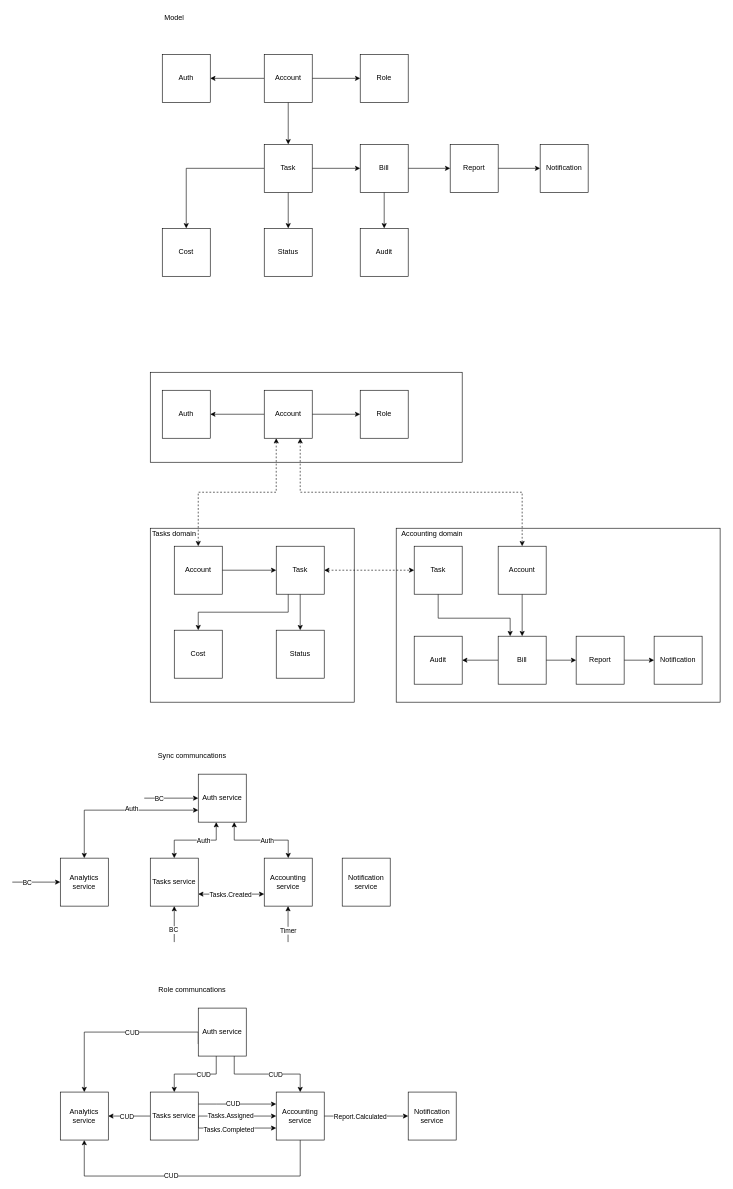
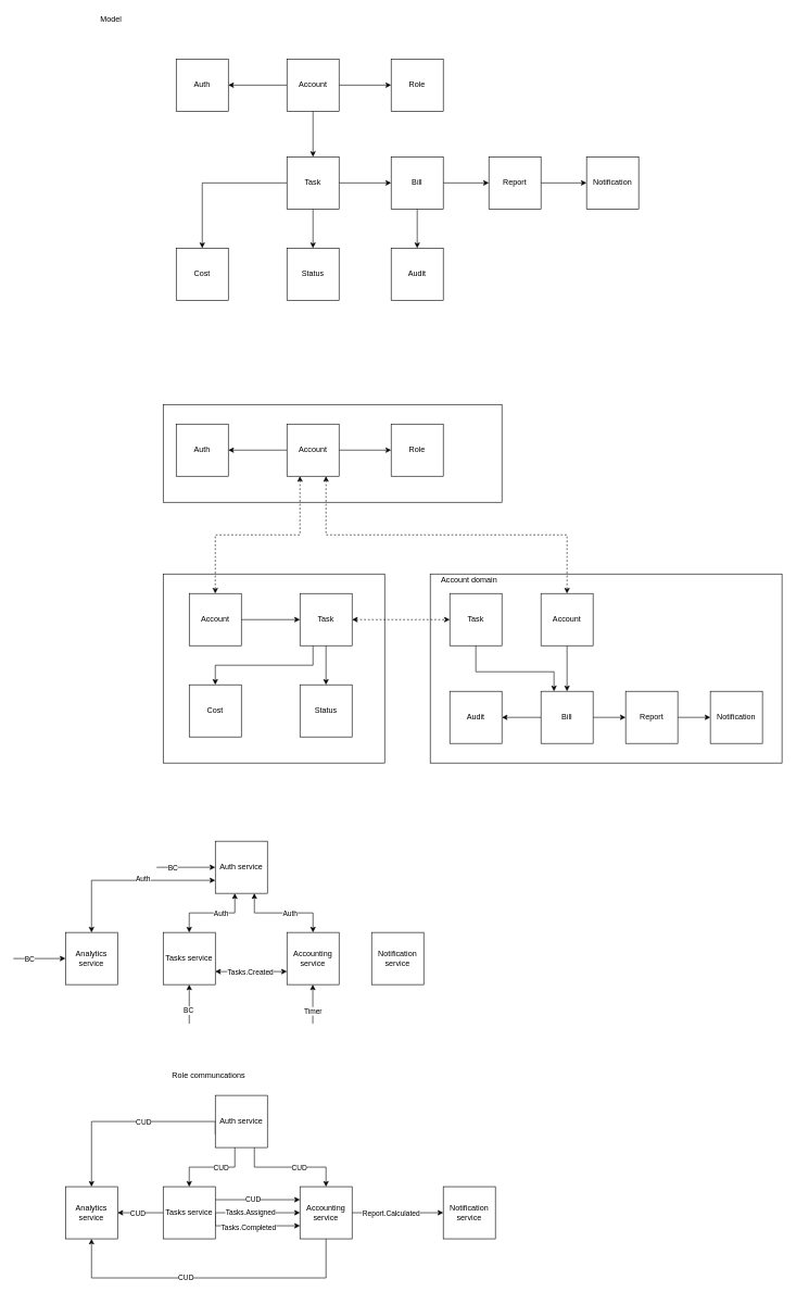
  <mxCell id="0" />
  <mxCell id="1" parent="0" />
  <mxCell id="2" value="Auth" style="whiteSpace=wrap;html=1;aspect=fixed;" parent="1" vertex="1"><mxGeometry x="270" y="90" width="80" height="80" as="geometry" /></mxCell>
  <mxCell id="3" style="edgeStyle=orthogonalEdgeStyle;rounded=0;orthogonalLoop=1;jettySize=auto;html=1;entryX=1;entryY=0.5;entryDx=0;entryDy=0;" parent="1" source="6" target="2" edge="1"><mxGeometry relative="1" as="geometry" /></mxCell>
  <mxCell id="4" style="edgeStyle=orthogonalEdgeStyle;rounded=0;orthogonalLoop=1;jettySize=auto;html=1;entryX=0;entryY=0.5;entryDx=0;entryDy=0;" parent="1" source="6" target="7" edge="1"><mxGeometry relative="1" as="geometry" /></mxCell>
  <mxCell id="5" style="edgeStyle=orthogonalEdgeStyle;rounded=0;orthogonalLoop=1;jettySize=auto;html=1;entryX=0.5;entryY=0;entryDx=0;entryDy=0;" parent="1" source="6" target="11" edge="1"><mxGeometry relative="1" as="geometry" /></mxCell>
  <mxCell id="6" value="Account" style="whiteSpace=wrap;html=1;aspect=fixed;" parent="1" vertex="1"><mxGeometry x="440" y="90" width="80" height="80" as="geometry" /></mxCell>
  <mxCell id="7" value="Role" style="whiteSpace=wrap;html=1;aspect=fixed;" parent="1" vertex="1"><mxGeometry x="600" y="90" width="80" height="80" as="geometry" /></mxCell>
  <mxCell id="8" style="edgeStyle=orthogonalEdgeStyle;rounded=0;orthogonalLoop=1;jettySize=auto;html=1;entryX=0.5;entryY=0;entryDx=0;entryDy=0;" parent="1" source="11" target="12" edge="1"><mxGeometry relative="1" as="geometry" /></mxCell>
  <mxCell id="9" style="edgeStyle=orthogonalEdgeStyle;rounded=0;orthogonalLoop=1;jettySize=auto;html=1;entryX=0.5;entryY=0;entryDx=0;entryDy=0;" parent="1" source="11" target="13" edge="1"><mxGeometry relative="1" as="geometry" /></mxCell>
  <mxCell id="10" style="edgeStyle=orthogonalEdgeStyle;rounded=0;orthogonalLoop=1;jettySize=auto;html=1;entryX=0;entryY=0.5;entryDx=0;entryDy=0;" parent="1" source="11" target="16" edge="1"><mxGeometry relative="1" as="geometry" /></mxCell>
  <mxCell id="11" value="Task" style="whiteSpace=wrap;html=1;aspect=fixed;" parent="1" vertex="1"><mxGeometry x="440" y="240" width="80" height="80" as="geometry" /></mxCell>
  <mxCell id="12" value="Status" style="whiteSpace=wrap;html=1;aspect=fixed;" parent="1" vertex="1"><mxGeometry x="440" y="380" width="80" height="80" as="geometry" /></mxCell>
  <mxCell id="13" value="Cost" style="whiteSpace=wrap;html=1;aspect=fixed;" parent="1" vertex="1"><mxGeometry x="270" y="380" width="80" height="80" as="geometry" /></mxCell>
  <mxCell id="14" style="edgeStyle=orthogonalEdgeStyle;rounded=0;orthogonalLoop=1;jettySize=auto;html=1;entryX=0.5;entryY=0;entryDx=0;entryDy=0;" parent="1" source="16" target="17" edge="1"><mxGeometry relative="1" as="geometry" /></mxCell>
  <mxCell id="15" style="edgeStyle=orthogonalEdgeStyle;rounded=0;orthogonalLoop=1;jettySize=auto;html=1;entryX=0;entryY=0.5;entryDx=0;entryDy=0;" parent="1" source="16" target="19" edge="1"><mxGeometry relative="1" as="geometry" /></mxCell>
  <mxCell id="16" value="Bill" style="whiteSpace=wrap;html=1;aspect=fixed;" parent="1" vertex="1"><mxGeometry x="600" y="240" width="80" height="80" as="geometry" /></mxCell>
  <mxCell id="17" value="Audit" style="whiteSpace=wrap;html=1;aspect=fixed;" parent="1" vertex="1"><mxGeometry x="600" y="380" width="80" height="80" as="geometry" /></mxCell>
  <mxCell id="18" style="edgeStyle=orthogonalEdgeStyle;rounded=0;orthogonalLoop=1;jettySize=auto;html=1;entryX=0;entryY=0.5;entryDx=0;entryDy=0;" parent="1" source="19" target="20" edge="1"><mxGeometry relative="1" as="geometry" /></mxCell>
  <mxCell id="19" value="Report" style="whiteSpace=wrap;html=1;aspect=fixed;" parent="1" vertex="1"><mxGeometry x="750" y="240" width="80" height="80" as="geometry" /></mxCell>
  <mxCell id="20" value="Notification" style="whiteSpace=wrap;html=1;aspect=fixed;" parent="1" vertex="1"><mxGeometry x="900" y="240" width="80" height="80" as="geometry" /></mxCell>
  <mxCell id="21" value="" style="rounded=0;whiteSpace=wrap;html=1;" parent="1" vertex="1"><mxGeometry x="250" y="620" width="520" height="150" as="geometry" /></mxCell>
  <mxCell id="22" value="Auth" style="whiteSpace=wrap;html=1;aspect=fixed;" parent="1" vertex="1"><mxGeometry x="270" y="650" width="80" height="80" as="geometry" /></mxCell>
  <mxCell id="23" style="edgeStyle=orthogonalEdgeStyle;rounded=0;orthogonalLoop=1;jettySize=auto;html=1;entryX=1;entryY=0.5;entryDx=0;entryDy=0;" parent="1" source="25" target="22" edge="1"><mxGeometry relative="1" as="geometry" /></mxCell>
  <mxCell id="24" style="edgeStyle=orthogonalEdgeStyle;rounded=0;orthogonalLoop=1;jettySize=auto;html=1;entryX=0;entryY=0.5;entryDx=0;entryDy=0;" parent="1" source="25" target="26" edge="1"><mxGeometry relative="1" as="geometry" /></mxCell>
  <mxCell id="25" value="Account" style="whiteSpace=wrap;html=1;aspect=fixed;" parent="1" vertex="1"><mxGeometry x="440" y="650" width="80" height="80" as="geometry" /></mxCell>
  <mxCell id="26" value="Role" style="whiteSpace=wrap;html=1;aspect=fixed;" parent="1" vertex="1"><mxGeometry x="600" y="650" width="80" height="80" as="geometry" /></mxCell>
  <mxCell id="27" value="" style="rounded=0;whiteSpace=wrap;html=1;" parent="1" vertex="1"><mxGeometry x="250" y="880" width="340" height="290" as="geometry" /></mxCell>
  <mxCell id="28" style="edgeStyle=orthogonalEdgeStyle;rounded=0;orthogonalLoop=1;jettySize=auto;html=1;entryX=0;entryY=0.5;entryDx=0;entryDy=0;" parent="1" source="29" target="34" edge="1"><mxGeometry relative="1" as="geometry" /></mxCell>
  <mxCell id="29" value="Account" style="whiteSpace=wrap;html=1;aspect=fixed;" parent="1" vertex="1"><mxGeometry x="290" y="910" width="80" height="80" as="geometry" /></mxCell>
  <mxCell id="30" style="edgeStyle=orthogonalEdgeStyle;rounded=0;orthogonalLoop=1;jettySize=auto;html=1;entryX=0.5;entryY=0;entryDx=0;entryDy=0;" parent="1" source="34" target="32" edge="1"><mxGeometry relative="1" as="geometry" /></mxCell>
  <mxCell id="31" style="edgeStyle=orthogonalEdgeStyle;rounded=0;orthogonalLoop=1;jettySize=auto;html=1;entryX=0.5;entryY=0;entryDx=0;entryDy=0;" parent="1" source="34" target="33" edge="1"><mxGeometry relative="1" as="geometry"><Array as="points"><mxPoint x="480" y="1020" /><mxPoint x="330" y="1020" /></Array></mxGeometry></mxCell>
  <mxCell id="32" value="Status" style="whiteSpace=wrap;html=1;aspect=fixed;" parent="1" vertex="1"><mxGeometry x="460" y="1050" width="80" height="80" as="geometry" /></mxCell>
  <mxCell id="33" value="Cost" style="whiteSpace=wrap;html=1;aspect=fixed;" parent="1" vertex="1"><mxGeometry x="290" y="1050" width="80" height="80" as="geometry" /></mxCell>
  <mxCell id="34" value="Task" style="whiteSpace=wrap;html=1;aspect=fixed;" parent="1" vertex="1"><mxGeometry x="460" y="910" width="80" height="80" as="geometry" /></mxCell>
  <mxCell id="35" value="" style="rounded=0;whiteSpace=wrap;html=1;" parent="1" vertex="1"><mxGeometry x="660" y="880" width="540" height="290" as="geometry" /></mxCell>
  <mxCell id="36" style="edgeStyle=orthogonalEdgeStyle;rounded=0;orthogonalLoop=1;jettySize=auto;html=1;entryX=1;entryY=0.5;entryDx=0;entryDy=0;" parent="1" source="38" target="39" edge="1"><mxGeometry relative="1" as="geometry" /></mxCell>
  <mxCell id="37" style="edgeStyle=orthogonalEdgeStyle;rounded=0;orthogonalLoop=1;jettySize=auto;html=1;entryX=0;entryY=0.5;entryDx=0;entryDy=0;" parent="1" source="38" target="41" edge="1"><mxGeometry relative="1" as="geometry" /></mxCell>
  <mxCell id="38" value="Bill" style="whiteSpace=wrap;html=1;aspect=fixed;" parent="1" vertex="1"><mxGeometry x="830" y="1060" width="80" height="80" as="geometry" /></mxCell>
  <mxCell id="39" value="Audit" style="whiteSpace=wrap;html=1;aspect=fixed;" parent="1" vertex="1"><mxGeometry x="690" y="1060" width="80" height="80" as="geometry" /></mxCell>
  <mxCell id="40" style="edgeStyle=orthogonalEdgeStyle;rounded=0;orthogonalLoop=1;jettySize=auto;html=1;entryX=0;entryY=0.5;entryDx=0;entryDy=0;" parent="1" source="41" target="42" edge="1"><mxGeometry relative="1" as="geometry" /></mxCell>
  <mxCell id="41" value="Report" style="whiteSpace=wrap;html=1;aspect=fixed;" parent="1" vertex="1"><mxGeometry x="960" y="1060" width="80" height="80" as="geometry" /></mxCell>
  <mxCell id="42" value="Notification" style="whiteSpace=wrap;html=1;aspect=fixed;" parent="1" vertex="1"><mxGeometry x="1090" y="1060" width="80" height="80" as="geometry" /></mxCell>
  <mxCell id="43" style="edgeStyle=orthogonalEdgeStyle;rounded=0;orthogonalLoop=1;jettySize=auto;html=1;entryX=0.5;entryY=0;entryDx=0;entryDy=0;dashed=1;startArrow=classic;startFill=1;" parent="1" source="25" target="29" edge="1"><mxGeometry relative="1" as="geometry"><Array as="points"><mxPoint x="460" y="820" /><mxPoint x="330" y="820" /></Array></mxGeometry></mxCell>
  <mxCell id="44" style="edgeStyle=orthogonalEdgeStyle;rounded=0;orthogonalLoop=1;jettySize=auto;html=1;startArrow=none;startFill=0;" parent="1" source="45" edge="1"><mxGeometry relative="1" as="geometry"><mxPoint x="850" y="1060" as="targetPoint" /><Array as="points"><mxPoint x="730" y="1030" /><mxPoint x="850" y="1030" /></Array></mxGeometry></mxCell>
  <mxCell id="45" value="Task" style="whiteSpace=wrap;html=1;aspect=fixed;" parent="1" vertex="1"><mxGeometry x="690" y="910" width="80" height="80" as="geometry" /></mxCell>
  <mxCell id="46" style="edgeStyle=orthogonalEdgeStyle;rounded=0;orthogonalLoop=1;jettySize=auto;html=1;startArrow=classic;startFill=1;dashed=1;" parent="1" source="34" target="45" edge="1"><mxGeometry relative="1" as="geometry" /></mxCell>
  <mxCell id="47" style="edgeStyle=orthogonalEdgeStyle;rounded=0;orthogonalLoop=1;jettySize=auto;html=1;entryX=0.5;entryY=0;entryDx=0;entryDy=0;startArrow=none;startFill=0;" parent="1" source="48" target="38" edge="1"><mxGeometry relative="1" as="geometry" /></mxCell>
  <mxCell id="48" value="Account" style="whiteSpace=wrap;html=1;aspect=fixed;" parent="1" vertex="1"><mxGeometry x="830" y="910" width="80" height="80" as="geometry" /></mxCell>
  <mxCell id="49" style="edgeStyle=orthogonalEdgeStyle;rounded=0;orthogonalLoop=1;jettySize=auto;html=1;startArrow=classic;startFill=1;dashed=1;" parent="1" source="25" target="48" edge="1"><mxGeometry relative="1" as="geometry"><Array as="points"><mxPoint x="500" y="820" /><mxPoint x="870" y="820" /></Array></mxGeometry></mxCell>
- <mxCell id="50" value="Tasks domain" style="text;html=1;strokeColor=none;fillColor=none;align=center;verticalAlign=middle;whiteSpace=wrap;rounded=0;" parent="1" vertex="1"><mxGeometry x="250" y="880" width="80" height="20" as="geometry" /></mxCell>
- <mxCell id="51" value="Accounting domain" style="text;html=1;strokeColor=none;fillColor=none;align=center;verticalAlign=middle;whiteSpace=wrap;rounded=0;" parent="1" vertex="1"><mxGeometry x="660" y="880" width="120" height="20" as="geometry" /></mxCell>
+ <mxCell id="51" value="Account domain" style="text;html=1;strokeColor=none;fillColor=none;align=center;verticalAlign=middle;whiteSpace=wrap;rounded=0;" parent="1" vertex="1"><mxGeometry x="660" y="880" width="120" height="20" as="geometry" /></mxCell>
  <mxCell id="52" style="edgeStyle=orthogonalEdgeStyle;rounded=0;orthogonalLoop=1;jettySize=auto;html=1;startArrow=classic;startFill=1;" parent="1" source="56" target="59" edge="1"><mxGeometry relative="1" as="geometry"><Array as="points"><mxPoint x="360" y="1400" /><mxPoint x="290" y="1400" /></Array></mxGeometry></mxCell>
  <mxCell id="53" value="Auth" style="edgeLabel;html=1;align=center;verticalAlign=middle;resizable=0;points=[];" parent="52" vertex="1" connectable="0"><mxGeometry x="-0.201" relative="1" as="geometry"><mxPoint as="offset" /></mxGeometry></mxCell>
  <mxCell id="54" style="edgeStyle=orthogonalEdgeStyle;rounded=0;orthogonalLoop=1;jettySize=auto;html=1;startArrow=classic;startFill=1;exitX=0.75;exitY=1;exitDx=0;exitDy=0;" parent="1" source="56" target="60" edge="1"><mxGeometry relative="1" as="geometry" /></mxCell>
  <mxCell id="55" value="Auth" style="edgeLabel;html=1;align=center;verticalAlign=middle;resizable=0;points=[];" parent="54" vertex="1" connectable="0"><mxGeometry x="0.427" relative="1" as="geometry"><mxPoint x="-23" as="offset" /></mxGeometry></mxCell>
  <mxCell id="56" value="Auth service" style="whiteSpace=wrap;html=1;aspect=fixed;" parent="1" vertex="1"><mxGeometry x="330" y="1290" width="80" height="80" as="geometry" /></mxCell>
  <mxCell id="57" style="edgeStyle=orthogonalEdgeStyle;rounded=0;orthogonalLoop=1;jettySize=auto;html=1;exitX=1;exitY=0.75;exitDx=0;exitDy=0;entryX=0;entryY=0.75;entryDx=0;entryDy=0;startArrow=classic;startFill=1;" parent="1" source="59" target="60" edge="1"><mxGeometry relative="1" as="geometry" /></mxCell>
  <mxCell id="58" value="Tasks.Created" style="edgeLabel;html=1;align=center;verticalAlign=middle;resizable=0;points=[];" parent="57" vertex="1" connectable="0"><mxGeometry x="0.211" relative="1" as="geometry"><mxPoint x="-14" as="offset" /></mxGeometry></mxCell>
  <mxCell id="59" value="Tasks service" style="whiteSpace=wrap;html=1;aspect=fixed;" parent="1" vertex="1"><mxGeometry x="250" y="1430" width="80" height="80" as="geometry" /></mxCell>
  <mxCell id="60" value="Accounting service" style="whiteSpace=wrap;html=1;aspect=fixed;" parent="1" vertex="1"><mxGeometry x="440" y="1430" width="80" height="80" as="geometry" /></mxCell>
  <mxCell id="61" value="Notification service" style="whiteSpace=wrap;html=1;aspect=fixed;" parent="1" vertex="1"><mxGeometry x="570" y="1430" width="80" height="80" as="geometry" /></mxCell>
- <mxCell id="62" value="Sync communcations" style="text;html=1;strokeColor=none;fillColor=none;align=center;verticalAlign=middle;whiteSpace=wrap;rounded=0;" parent="1" vertex="1"><mxGeometry x="250" y="1250" width="140" height="20" as="geometry" /></mxCell>
  <mxCell id="63" value="" style="endArrow=classic;html=1;entryX=0;entryY=0.5;entryDx=0;entryDy=0;" parent="1" target="56" edge="1"><mxGeometry width="50" height="50" relative="1" as="geometry"><mxPoint x="240" y="1330" as="sourcePoint" /><mxPoint x="290" y="1305" as="targetPoint" /></mxGeometry></mxCell>
  <mxCell id="64" value="BC" style="edgeLabel;html=1;align=center;verticalAlign=middle;resizable=0;points=[];" parent="63" vertex="1" connectable="0"><mxGeometry x="-0.473" relative="1" as="geometry"><mxPoint as="offset" /></mxGeometry></mxCell>
  <mxCell id="65" value="" style="endArrow=classic;html=1;entryX=0.5;entryY=1;entryDx=0;entryDy=0;" parent="1" target="59" edge="1"><mxGeometry width="50" height="50" relative="1" as="geometry"><mxPoint x="290" y="1570" as="sourcePoint" /><mxPoint x="290" y="1520" as="targetPoint" /></mxGeometry></mxCell>
  <mxCell id="66" value="BC" style="edgeLabel;html=1;align=center;verticalAlign=middle;resizable=0;points=[];" parent="65" vertex="1" connectable="0"><mxGeometry x="-0.286" y="2" relative="1" as="geometry"><mxPoint as="offset" /></mxGeometry></mxCell>
  <mxCell id="67" style="edgeStyle=orthogonalEdgeStyle;rounded=0;orthogonalLoop=1;jettySize=auto;html=1;startArrow=none;startFill=0;" parent="1" source="73" target="82" edge="1"><mxGeometry relative="1" as="geometry"><Array as="points"><mxPoint x="360" y="1790" /><mxPoint x="290" y="1790" /></Array></mxGeometry></mxCell>
  <mxCell id="68" value="CUD" style="edgeLabel;html=1;align=center;verticalAlign=middle;resizable=0;points=[];" parent="67" vertex="1" connectable="0"><mxGeometry x="-0.201" relative="1" as="geometry"><mxPoint as="offset" /></mxGeometry></mxCell>
  <mxCell id="69" style="edgeStyle=orthogonalEdgeStyle;rounded=0;orthogonalLoop=1;jettySize=auto;html=1;startArrow=none;startFill=0;exitX=0.75;exitY=1;exitDx=0;exitDy=0;" parent="1" source="73" target="87" edge="1"><mxGeometry relative="1" as="geometry" /></mxCell>
  <mxCell id="70" value="CUD" style="edgeLabel;html=1;align=center;verticalAlign=middle;resizable=0;points=[];" parent="69" vertex="1" connectable="0"><mxGeometry x="0.427" relative="1" as="geometry"><mxPoint x="-23" as="offset" /></mxGeometry></mxCell>
  <mxCell id="71" style="edgeStyle=orthogonalEdgeStyle;rounded=0;orthogonalLoop=1;jettySize=auto;html=1;exitX=0;exitY=0.75;exitDx=0;exitDy=0;entryX=0.5;entryY=0;entryDx=0;entryDy=0;startArrow=none;startFill=0;" edge="1" parent="1" source="73" target="98"><mxGeometry relative="1" as="geometry"><Array as="points"><mxPoint x="330" y="1720" /><mxPoint x="140" y="1720" /></Array></mxGeometry></mxCell>
  <mxCell id="72" value="CUD" style="edgeLabel;html=1;align=center;verticalAlign=middle;resizable=0;points=[];" vertex="1" connectable="0" parent="71"><mxGeometry x="-0.158" relative="1" as="geometry"><mxPoint as="offset" /></mxGeometry></mxCell>
  <mxCell id="73" value="Auth service" style="whiteSpace=wrap;html=1;aspect=fixed;" parent="1" vertex="1"><mxGeometry x="330" y="1680" width="80" height="80" as="geometry" /></mxCell>
  <mxCell id="74" style="edgeStyle=orthogonalEdgeStyle;rounded=0;orthogonalLoop=1;jettySize=auto;html=1;exitX=1;exitY=0.75;exitDx=0;exitDy=0;entryX=0;entryY=0.5;entryDx=0;entryDy=0;startArrow=none;startFill=0;" parent="1" source="82" target="87" edge="1"><mxGeometry relative="1" as="geometry"><Array as="points"><mxPoint x="330" y="1860" /></Array></mxGeometry></mxCell>
  <mxCell id="75" value="Tasks.Assigned" style="edgeLabel;html=1;align=center;verticalAlign=middle;resizable=0;points=[];" parent="74" vertex="1" connectable="0"><mxGeometry x="0.325" y="2" relative="1" as="geometry"><mxPoint x="-26" as="offset" /></mxGeometry></mxCell>
  <mxCell id="76" style="edgeStyle=orthogonalEdgeStyle;rounded=0;orthogonalLoop=1;jettySize=auto;html=1;entryX=0;entryY=0.25;entryDx=0;entryDy=0;startArrow=none;startFill=0;" parent="1" source="82" target="87" edge="1"><mxGeometry relative="1" as="geometry"><Array as="points"><mxPoint x="360" y="1840" /><mxPoint x="360" y="1840" /></Array></mxGeometry></mxCell>
  <mxCell id="77" value="CUD" style="edgeLabel;html=1;align=center;verticalAlign=middle;resizable=0;points=[];" parent="76" vertex="1" connectable="0"><mxGeometry x="-0.118" y="2" relative="1" as="geometry"><mxPoint as="offset" /></mxGeometry></mxCell>
  <mxCell id="78" style="edgeStyle=orthogonalEdgeStyle;rounded=0;orthogonalLoop=1;jettySize=auto;html=1;exitX=1;exitY=0.75;exitDx=0;exitDy=0;entryX=0;entryY=0.75;entryDx=0;entryDy=0;startArrow=none;startFill=0;" parent="1" source="82" target="87" edge="1"><mxGeometry relative="1" as="geometry" /></mxCell>
  <mxCell id="79" value="Tasks.Completed" style="edgeLabel;html=1;align=center;verticalAlign=middle;resizable=0;points=[];" parent="78" vertex="1" connectable="0"><mxGeometry x="0.19" y="-2" relative="1" as="geometry"><mxPoint x="-27" as="offset" /></mxGeometry></mxCell>
  <mxCell id="80" style="edgeStyle=orthogonalEdgeStyle;rounded=0;orthogonalLoop=1;jettySize=auto;html=1;entryX=1;entryY=0.5;entryDx=0;entryDy=0;startArrow=none;startFill=0;" edge="1" parent="1" source="82" target="98"><mxGeometry relative="1" as="geometry" /></mxCell>
  <mxCell id="81" value="CUD" style="edgeLabel;html=1;align=center;verticalAlign=middle;resizable=0;points=[];" vertex="1" connectable="0" parent="80"><mxGeometry x="-0.254" y="3" relative="1" as="geometry"><mxPoint x="-14" y="-3" as="offset" /></mxGeometry></mxCell>
  <mxCell id="82" value="Tasks service" style="whiteSpace=wrap;html=1;aspect=fixed;" parent="1" vertex="1"><mxGeometry x="250" y="1820" width="80" height="80" as="geometry" /></mxCell>
  <mxCell id="83" style="edgeStyle=orthogonalEdgeStyle;rounded=0;orthogonalLoop=1;jettySize=auto;html=1;entryX=0;entryY=0.5;entryDx=0;entryDy=0;startArrow=none;startFill=0;" parent="1" source="87" target="88" edge="1"><mxGeometry relative="1" as="geometry" /></mxCell>
  <mxCell id="84" value="Report.Calculated" style="edgeLabel;html=1;align=center;verticalAlign=middle;resizable=0;points=[];" parent="83" vertex="1" connectable="0"><mxGeometry x="0.164" y="1" relative="1" as="geometry"><mxPoint x="-22" y="1" as="offset" /></mxGeometry></mxCell>
  <mxCell id="85" style="edgeStyle=orthogonalEdgeStyle;rounded=0;orthogonalLoop=1;jettySize=auto;html=1;entryX=0.5;entryY=1;entryDx=0;entryDy=0;startArrow=none;startFill=0;" edge="1" parent="1" source="87" target="98"><mxGeometry relative="1" as="geometry"><Array as="points"><mxPoint x="500" y="1960" /><mxPoint x="140" y="1960" /></Array></mxGeometry></mxCell>
  <mxCell id="86" value="CUD" style="edgeLabel;html=1;align=center;verticalAlign=middle;resizable=0;points=[];" vertex="1" connectable="0" parent="85"><mxGeometry x="0.149" y="-1" relative="1" as="geometry"><mxPoint as="offset" /></mxGeometry></mxCell>
  <mxCell id="87" value="Accounting service" style="whiteSpace=wrap;html=1;aspect=fixed;" parent="1" vertex="1"><mxGeometry x="460" y="1820" width="80" height="80" as="geometry" /></mxCell>
  <mxCell id="88" value="Notification service" style="whiteSpace=wrap;html=1;aspect=fixed;" parent="1" vertex="1"><mxGeometry x="680" y="1820" width="80" height="80" as="geometry" /></mxCell>
  <mxCell id="89" value="Role communcations" style="text;html=1;strokeColor=none;fillColor=none;align=center;verticalAlign=middle;whiteSpace=wrap;rounded=0;" parent="1" vertex="1"><mxGeometry x="250" y="1640" width="140" height="20" as="geometry" /></mxCell>
- <mxCell id="90" value="Model" style="text;html=1;strokeColor=none;fillColor=none;align=center;verticalAlign=middle;whiteSpace=wrap;rounded=0;" parent="1" vertex="1"><mxGeometry x="270" y="20" width="40" height="20" as="geometry" /></mxCell>
+ <mxCell id="90" value="Model" style="text;html=1;strokeColor=none;fillColor=none;align=center;verticalAlign=middle;whiteSpace=wrap;rounded=0;" parent="1" vertex="1"><mxGeometry x="150" y="20" width="40" height="20" as="geometry" /></mxCell>
  <mxCell id="91" value="" style="endArrow=classic;html=1;entryX=0.5;entryY=1;entryDx=0;entryDy=0;" parent="1" edge="1"><mxGeometry width="50" height="50" relative="1" as="geometry"><mxPoint x="479.71" y="1570" as="sourcePoint" /><mxPoint x="479.71" y="1510" as="targetPoint" /></mxGeometry></mxCell>
  <mxCell id="92" value="Timer" style="edgeLabel;html=1;align=center;verticalAlign=middle;resizable=0;points=[];" parent="91" vertex="1" connectable="0"><mxGeometry x="-0.391" y="2" relative="1" as="geometry"><mxPoint x="2" y="-2" as="offset" /></mxGeometry></mxCell>
  <mxCell id="93" style="edgeStyle=orthogonalEdgeStyle;rounded=0;orthogonalLoop=1;jettySize=auto;html=1;exitX=0.5;exitY=0;exitDx=0;exitDy=0;entryX=0;entryY=0.75;entryDx=0;entryDy=0;startArrow=classic;startFill=1;" edge="1" parent="1" source="95" target="56"><mxGeometry relative="1" as="geometry" /></mxCell>
  <mxCell id="94" value="Auth" style="edgeLabel;html=1;align=center;verticalAlign=middle;resizable=0;points=[];" vertex="1" connectable="0" parent="93"><mxGeometry x="0.168" y="3" relative="1" as="geometry"><mxPoint as="offset" /></mxGeometry></mxCell>
  <mxCell id="95" value="Analytics service" style="whiteSpace=wrap;html=1;aspect=fixed;" vertex="1" parent="1"><mxGeometry x="100" y="1430" width="80" height="80" as="geometry" /></mxCell>
  <mxCell id="96" value="" style="endArrow=classic;html=1;rounded=0;entryX=0;entryY=0.5;entryDx=0;entryDy=0;" edge="1" parent="1" target="95"><mxGeometry width="50" height="50" relative="1" as="geometry"><mxPoint x="20" y="1470" as="sourcePoint" /><mxPoint x="760" y="1300" as="targetPoint" /></mxGeometry></mxCell>
  <mxCell id="97" value="BC" style="edgeLabel;html=1;align=center;verticalAlign=middle;resizable=0;points=[];" vertex="1" connectable="0" parent="96"><mxGeometry x="-0.397" relative="1" as="geometry"><mxPoint as="offset" /></mxGeometry></mxCell>
  <mxCell id="98" value="Analytics service" style="whiteSpace=wrap;html=1;aspect=fixed;" vertex="1" parent="1"><mxGeometry x="100" y="1820" width="80" height="80" as="geometry" /></mxCell>
